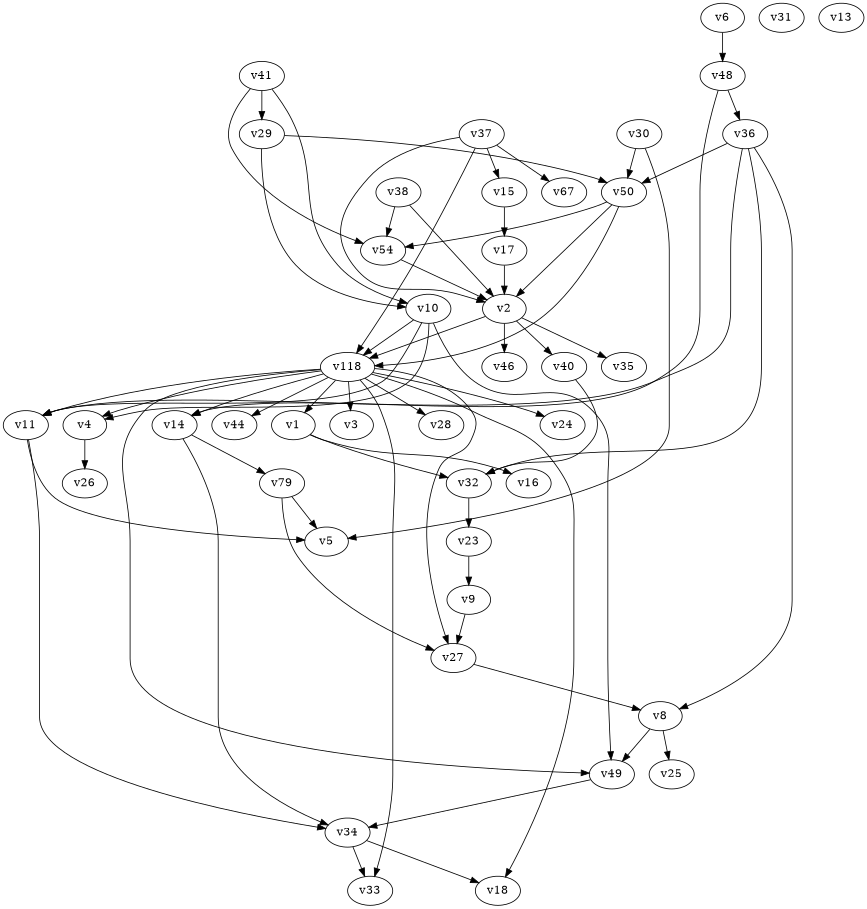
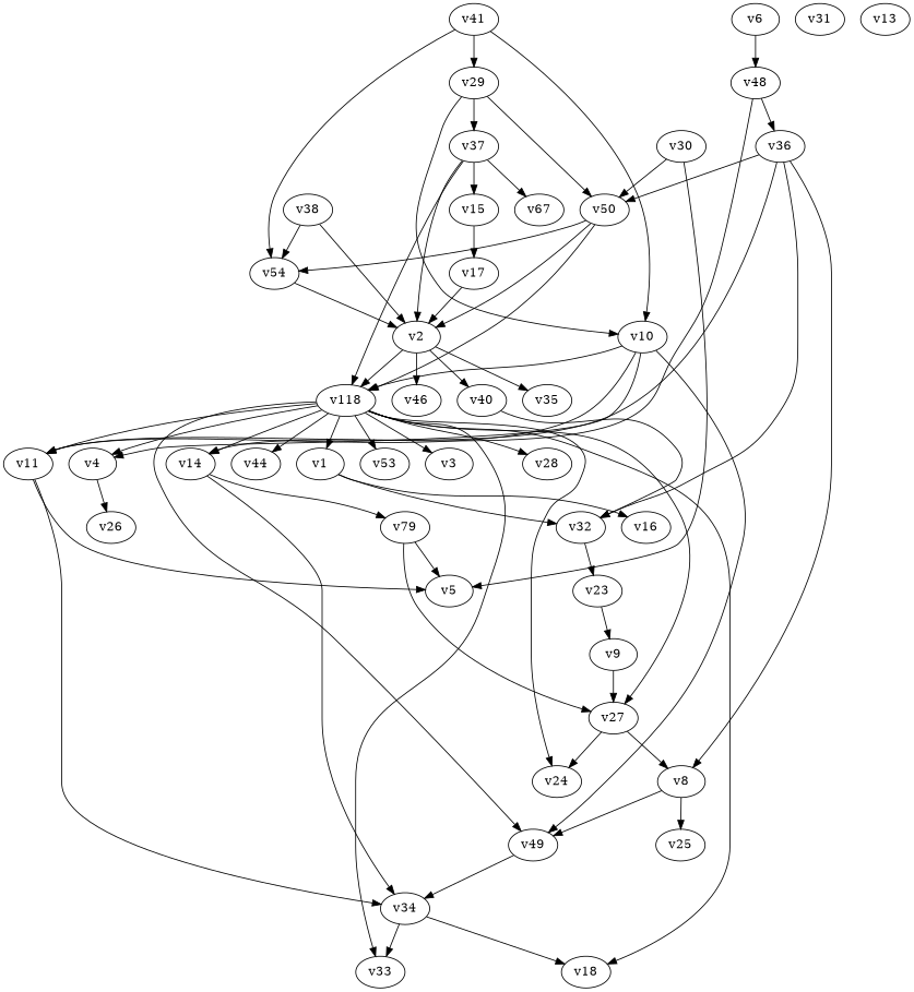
  digraph {
    fontname="DejaVu Serif"
    ordering=out
    node [fontname="DejaVu Serif"]
    edge [fontname="DejaVu Serif"]
    n1 [label=v41]
    n2 [label=v54]
    n3 [label=v29]
    n4 [label=v10]
    n5 [label=v2]
    n6 [label=v37]
    n7 [label=v50]
    n8 [label=v118]
    n9 [label=v11]
    n10 [label=v4]
    n11 [label=v49]
    n12 [label=v46]
    n13 [label=v40]
    n14 [label=v35]
    n15 [label=v15]
    n16 [label=v67]
    n17 [label=v14]
    n18 [label=v44]
    n19 [label=v1]
+   n20 [label=v53]
    n21 [label=v3]
    n22 [label=v33]
    n23 [label=v28]
    n24 [label=v18]
    n25 [label=v27]
    n26 [label=v24]
    n27 [label=v5]
    n28 [label=v34]
    n29 [label=v26]
    n30 [label=v17]
    n31 [label=v79]
    n32 [label=v32]
    n33 [label=v16]
    n34 [label=v8]
    n35 [label=v38]
    n36 [label=v31]
    n37 [label=v30]
    n38 [label=v13]
    n39 [label=v6]
    n40 [label=v48]
    n41 [label=v36]
    n42 [label=v25]
    n43 [label=v23]
    n44 [label=v9]
    n1 -> n2
    n1 -> n3
    n1 -> n4
    n2 -> n5
    n3 -> n4
+   n3 -> n6
    n3 -> n7
    n4 -> n8
    n4 -> n9
    n4 -> n10
    n4 -> n11
    n5 -> n8
    n5 -> n12
    n5 -> n13
    n5 -> n14
    n6 -> n5
    n6 -> n8
    n6 -> n15
    n6 -> n16
    n7 -> n2
    n7 -> n5
    n7 -> n8
    n8 -> n9
    n8 -> n10
    n8 -> n11
    n8 -> n17
    n8 -> n18
    n8 -> n19
+   n8 -> n20
    n8 -> n21
    n8 -> n22
    n8 -> n23
    n8 -> n24
    n8 -> n25
    n8 -> n26
    n9 -> n27
    n9 -> n28
    n10 -> n29
    n11 -> n28
    n13 -> n32
    n15 -> n30
    n17 -> n28
    n17 -> n31
    n19 -> n32
    n19 -> n33
+   n25 -> n26
    n25 -> n34
    n28 -> n22
    n28 -> n24
    n30 -> n5
    n31 -> n25
    n31 -> n27
    n32 -> n43
    n34 -> n11
    n34 -> n42
    n35 -> n2
    n35 -> n5
    n37 -> n7
    n37 -> n27
    n39 -> n40
    n40 -> n17
    n40 -> n41
    n41 -> n7
    n41 -> n9
    n41 -> n32
    n41 -> n34
    n43 -> n44
    n44 -> n25
  }
